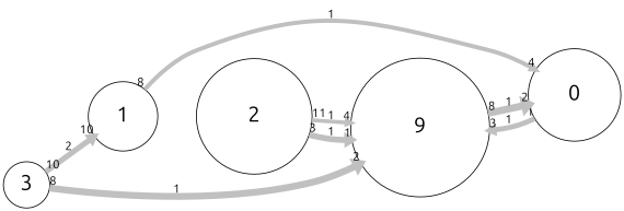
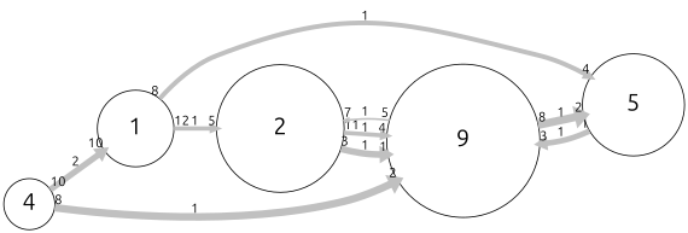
  digraph {
    fontname=Ubuntu
    rankdir=LR
    scale=1
    splines=spline
    node [fontname=Ubuntu fontsize=25 shape=circle]
    edge [arrowsize=0.5 capacity=1 color=grey fontname=Ubuntu from_pd=7 headlabel=4 penwidth=4.5 pt=12 splines=true taillabel=8 to_pd=3]
    n1 [height=1.125 label=1 width=1.125]
    n2 [height=1.875 label=2 width=1.875]
-   n3 [height=1.5 label=0 width=1.5]
+   n3 [height=1.5 label=5 width=1.5]
    n4 [height=2.25 label=9 width=2.25]
-   n5 [height=0.75 label=3 width=0.75]
+   n5 [height=0.75 label=4 width=0.75]
+   n1 -> n2 [from_pd=11 headlabel=5 label=1 taillabel=12 to_pd=4]
    n1 -> n3 [label=1 penwidth=5.0 pt=11]
    n2 -> n4 [from_pd=10 label=1 taillabel=11]
    n2 -> n4 [from_pd=2 headlabel=1 label=1 penwidth=7.0 pt=7 taillabel=3 to_pd=0]
    n3 -> n4 [from_pd=0 headlabel=3 label=1 penwidth=6.0 pt=9 taillabel=1 to_pd=2]
+   n4 -> n2 [from_pd=4 headlabel=7 label=1 penwidth=2.0 pt=17 taillabel=5 to_pd=6]
    n4 -> n3 [headlabel=2 label=1 penwidth=8.5 pt=4 to_pd=1]
    n5 -> n1 [from_pd=9 headlabel=10 label=2 penwidth=6.5 pt=8 taillabel=10 to_pd=9]
    n5 -> n4 [headlabel=2 label=1 penwidth=8.0 pt=5 to_pd=1]
  }
